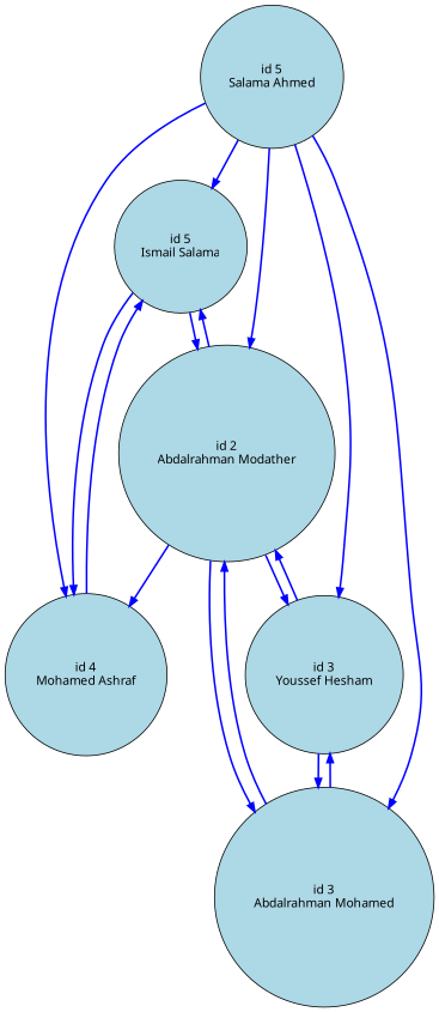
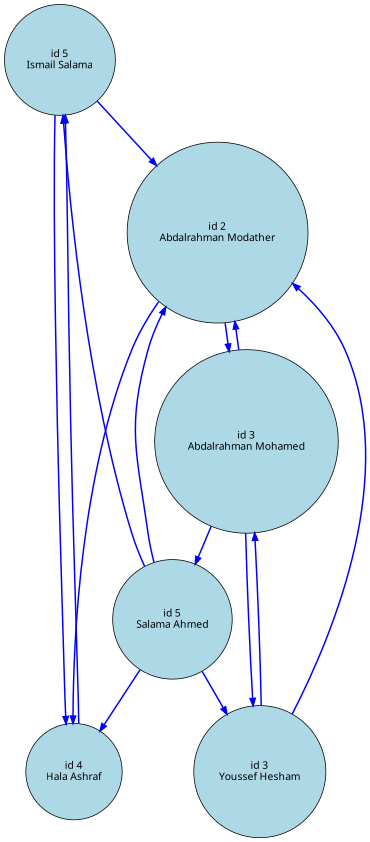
  digraph {
    fontname="Noto Sans"
    rankdir=TB
    node [fillcolor=lightblue fontname="Noto Sans" fontsize=14 shape=circle style=filled]
    edge [color=blue fontname="Noto Sans" penwidth=2]
    n1 [label="id 5\nIsmail Salama"]
    n2 [label="id 2\nAbdalrahman Modather"]
-   n3 [label="id 4\nMohamed Ashraf"]
+   n3 [label="id 4\nHala Ashraf"]
    n4 [label="id 3\nAbdalrahman Mohamed"]
    n5 [label="id 3\nYoussef Hesham"]
    n6 [label="id 5\nSalama Ahmed"]
    n1 -> n2
    n1 -> n3
-   n2 -> n1
    n2 -> n3
    n2 -> n4
-   n2 -> n5
    n3 -> n1
    n4 -> n2
    n4 -> n5
    n5 -> n2
    n5 -> n4
    n6 -> n1
    n6 -> n2
    n6 -> n3
-   n6 -> n4
+   n4 -> n6
    n6 -> n5
  }
